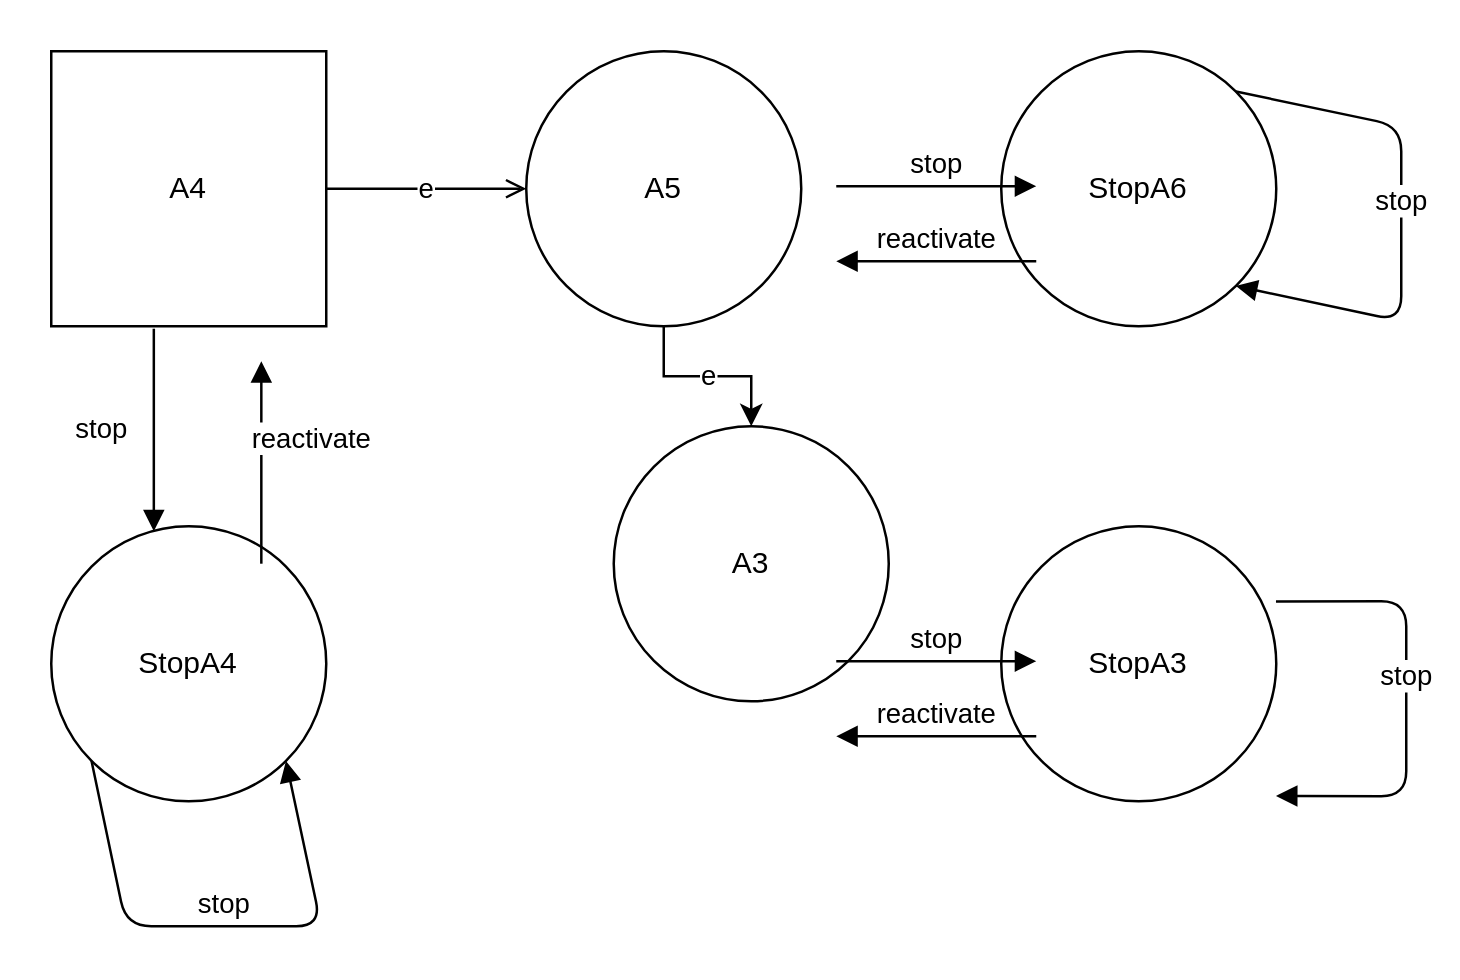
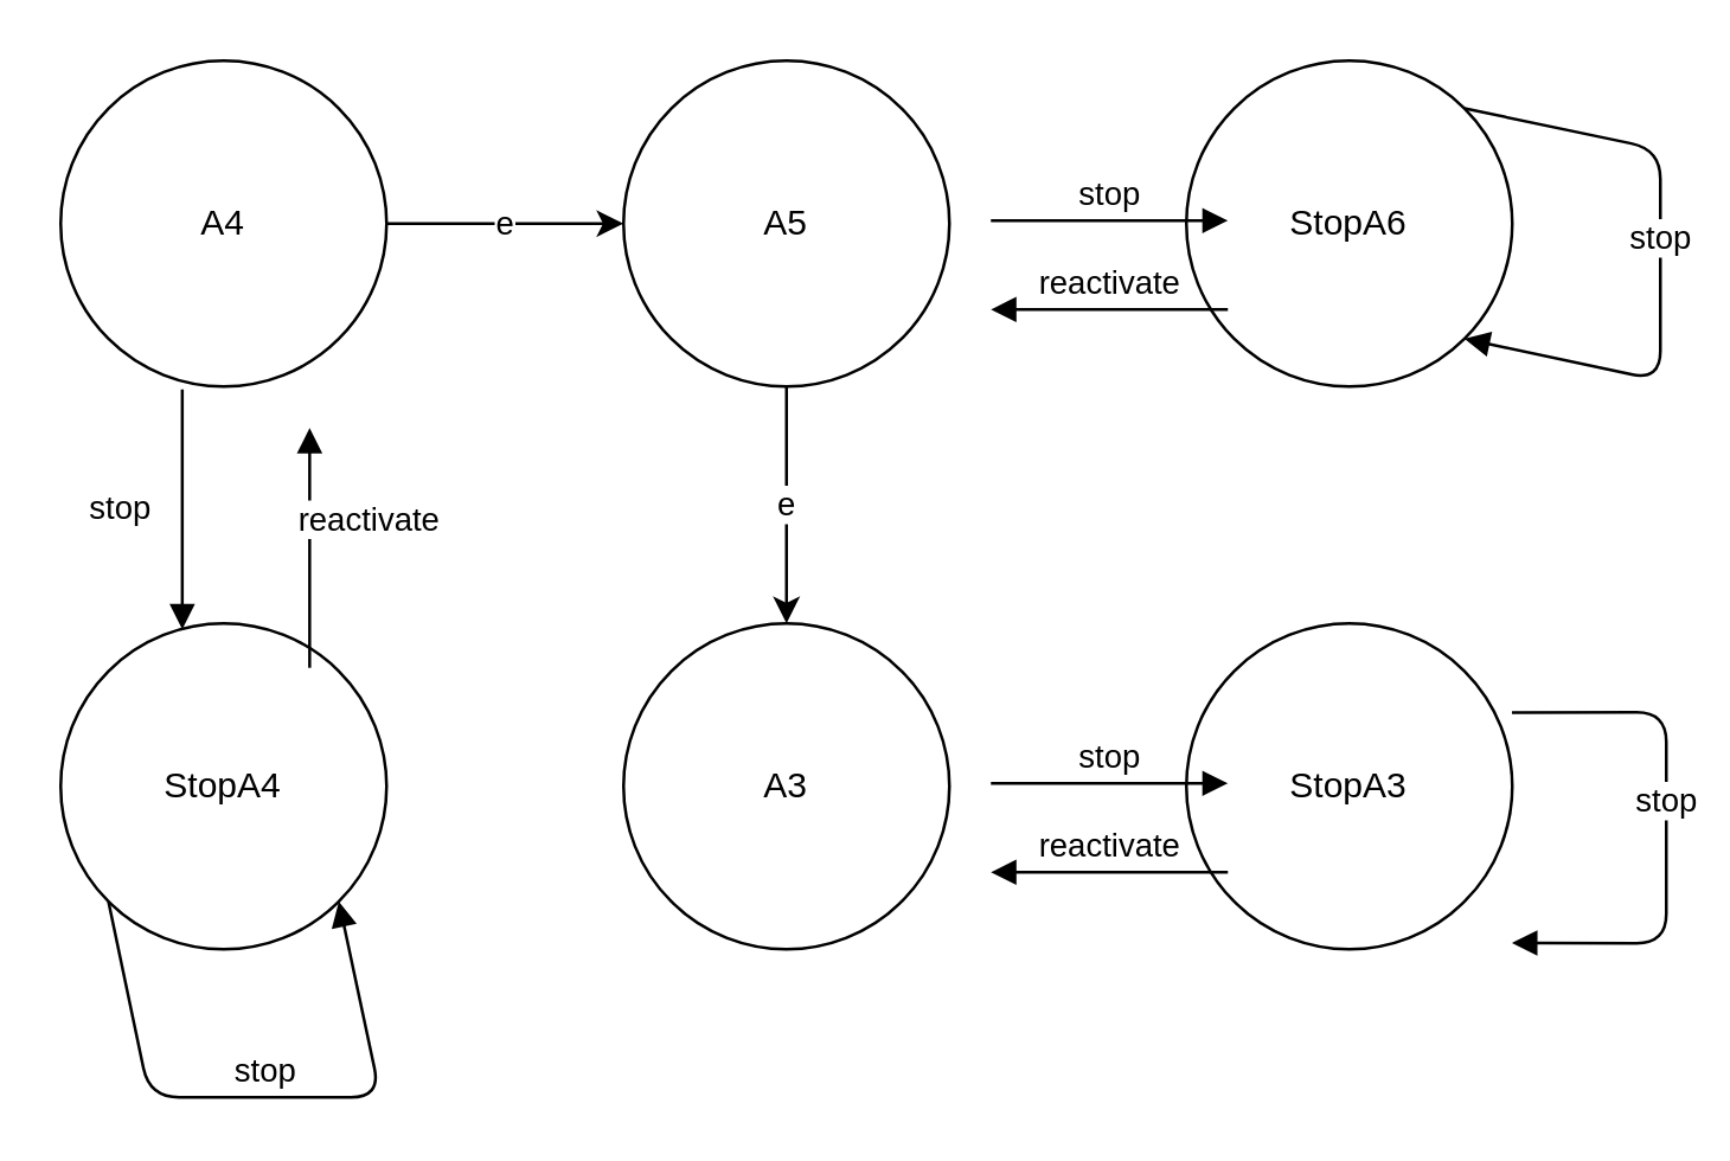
  <mxCell id="0" />
  <mxCell id="1" parent="0" />
- <mxCell id="2" value="e" style="edgeStyle=orthogonalEdgeStyle;rounded=0;orthogonalLoop=1;jettySize=auto;html=1;endArrow=open;" edge="1" parent="1" source="3" target="5"><mxGeometry relative="1" as="geometry" /></mxCell>
- <mxCell id="3" value="A4" style="whiteSpace=wrap;html=1;rounded=0;" vertex="1" parent="1"><mxGeometry x="20" y="20" width="110" height="110" as="geometry" /></mxCell>
+ <mxCell id="2" value="e" style="edgeStyle=orthogonalEdgeStyle;rounded=0;orthogonalLoop=1;jettySize=auto;html=1;" edge="1" parent="1" source="3" target="5"><mxGeometry relative="1" as="geometry" /></mxCell>
+ <mxCell id="3" value="A4" style="ellipse;whiteSpace=wrap;html=1;" vertex="1" parent="1"><mxGeometry x="20" y="20" width="110" height="110" as="geometry" /></mxCell>
  <mxCell id="4" value="e" style="edgeStyle=orthogonalEdgeStyle;rounded=0;orthogonalLoop=1;jettySize=auto;html=1;" edge="1" parent="1" source="5" target="6"><mxGeometry relative="1" as="geometry" /></mxCell>
  <mxCell id="5" value="A5" style="ellipse;whiteSpace=wrap;html=1;" vertex="1" parent="1"><mxGeometry x="210" y="20" width="110" height="110" as="geometry" /></mxCell>
- <mxCell id="6" value="A3" style="ellipse;whiteSpace=wrap;html=1;" vertex="1" parent="1"><mxGeometry x="245" y="170" width="110" height="110" as="geometry" /></mxCell>
+ <mxCell id="6" value="A3" style="ellipse;whiteSpace=wrap;html=1;" vertex="1" parent="1"><mxGeometry x="210" y="210" width="110" height="110" as="geometry" /></mxCell>
  <mxCell id="7" value="StopA3" style="ellipse;whiteSpace=wrap;html=1;" vertex="1" parent="1"><mxGeometry x="400" y="210" width="110" height="110" as="geometry" /></mxCell>
  <mxCell id="8" value="StopA6" style="ellipse;whiteSpace=wrap;html=1;" vertex="1" parent="1"><mxGeometry x="400" y="20" width="110" height="110" as="geometry" /></mxCell>
  <mxCell id="9" value="StopA4" style="ellipse;whiteSpace=wrap;html=1;" vertex="1" parent="1"><mxGeometry x="20" y="210" width="110" height="110" as="geometry" /></mxCell>
  <mxCell id="10" value="stop" style="html=1;verticalAlign=bottom;endArrow=block;" edge="1" parent="1"><mxGeometry width="80" relative="1" as="geometry"><mxPoint x="334" y="74" as="sourcePoint" /><mxPoint x="414" y="74" as="targetPoint" /></mxGeometry></mxCell>
  <mxCell id="11" value="reactivate" style="html=1;verticalAlign=bottom;endArrow=none;startArrow=block;startFill=1;endFill=0;" edge="1" parent="1"><mxGeometry width="80" relative="1" as="geometry"><mxPoint x="334" y="104" as="sourcePoint" /><mxPoint x="414" y="104" as="targetPoint" /></mxGeometry></mxCell>
  <mxCell id="12" value="stop" style="html=1;verticalAlign=bottom;endArrow=block;" edge="1" parent="1"><mxGeometry width="80" relative="1" as="geometry"><mxPoint x="334" y="264" as="sourcePoint" /><mxPoint x="414" y="264" as="targetPoint" /></mxGeometry></mxCell>
  <mxCell id="13" value="reactivate" style="html=1;verticalAlign=bottom;endArrow=none;startArrow=block;startFill=1;endFill=0;" edge="1" parent="1"><mxGeometry width="80" relative="1" as="geometry"><mxPoint x="334" y="294" as="sourcePoint" /><mxPoint x="414" y="294" as="targetPoint" /></mxGeometry></mxCell>
  <mxCell id="14" value="stop" style="html=1;verticalAlign=bottom;endArrow=block;exitX=0.373;exitY=1.009;exitDx=0;exitDy=0;exitPerimeter=0;entryX=0.373;entryY=0.018;entryDx=0;entryDy=0;entryPerimeter=0;" edge="1" parent="1" source="3" target="9"><mxGeometry x="0.21" y="-21" width="80" relative="1" as="geometry"><mxPoint x="60" y="190" as="sourcePoint" /><mxPoint x="140" y="190" as="targetPoint" /><mxPoint as="offset" /></mxGeometry></mxCell>
  <mxCell id="15" value="reactivate" style="html=1;verticalAlign=bottom;endArrow=none;exitX=0.373;exitY=1.009;exitDx=0;exitDy=0;exitPerimeter=0;entryX=0.373;entryY=0.018;entryDx=0;entryDy=0;entryPerimeter=0;startArrow=block;startFill=1;endFill=0;" edge="1" parent="1"><mxGeometry x="-0.012" y="20" width="80" relative="1" as="geometry"><mxPoint x="104.03" y="143.99" as="sourcePoint" /><mxPoint x="104.03" y="224.98" as="targetPoint" /><mxPoint as="offset" /></mxGeometry></mxCell>
  <mxCell id="16" value="stop" style="html=1;verticalAlign=bottom;endArrow=block;exitX=0;exitY=1;exitDx=0;exitDy=0;entryX=1;entryY=1;entryDx=0;entryDy=0;" edge="1" parent="1" source="9" target="9"><mxGeometry width="80" relative="1" as="geometry"><mxPoint x="70" y="360" as="sourcePoint" /><mxPoint x="150" y="360" as="targetPoint" /><Array as="points"><mxPoint x="50" y="370" /><mxPoint x="128" y="370" /></Array></mxGeometry></mxCell>
  <mxCell id="17" value="stop" style="html=1;verticalAlign=bottom;endArrow=block;exitX=1;exitY=0;exitDx=0;exitDy=0;entryX=1;entryY=1;entryDx=0;entryDy=0;" edge="1" parent="1" source="8" target="8"><mxGeometry width="80" relative="1" as="geometry"><mxPoint x="550" y="50" as="sourcePoint" /><mxPoint x="630" y="50" as="targetPoint" /><Array as="points"><mxPoint x="560" y="50" /><mxPoint x="560" y="128" /></Array><mxPoint as="offset" /></mxGeometry></mxCell>
  <mxCell id="18" value="stop" style="html=1;verticalAlign=bottom;endArrow=block;exitX=1;exitY=0;exitDx=0;exitDy=0;entryX=1;entryY=1;entryDx=0;entryDy=0;" edge="1" parent="1"><mxGeometry width="80" relative="1" as="geometry"><mxPoint x="509.891" y="240.109" as="sourcePoint" /><mxPoint x="509.891" y="317.891" as="targetPoint" /><Array as="points"><mxPoint x="562" y="240" /><mxPoint x="562" y="318" /></Array><mxPoint as="offset" /></mxGeometry></mxCell>
